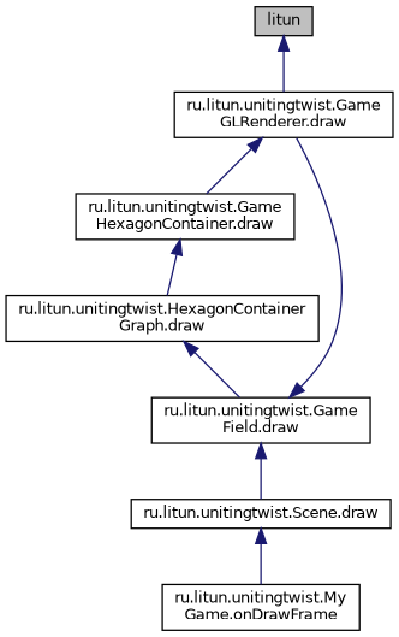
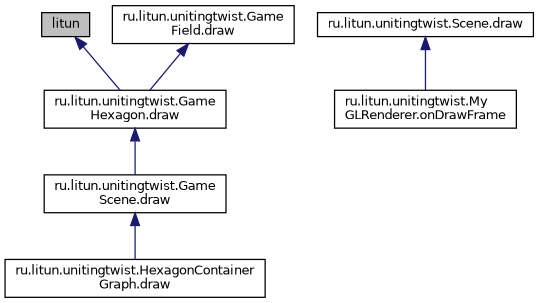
  digraph {
    rankdir=TB
    node [color=black fillcolor=white fontname=Helvetica fontsize=10 shape=record style=filled]
    edge [color=midnightblue dir=back fontname=Helvetica fontsize=10 labelfontname=Helvetica labelfontsize=10 style=solid]
    n1 [fillcolor=grey75 fontcolor=black height=0.2 label=litun width=0.4]
-   n2 [height=0.2 label="ru.litun.unitingtwist.Game\lGLRenderer.draw" width=0.4]
-   n3 [height=0.2 label="ru.litun.unitingtwist.Game\lHexagonContainer.draw" width=0.4]
+   n2 [height=0.2 label="ru.litun.unitingtwist.Game\lHexagon.draw" width=0.4]
+   n3 [height=0.2 label="ru.litun.unitingtwist.Game\lScene.draw" width=0.4]
    n4 [height=0.2 label="ru.litun.unitingtwist.Game\lField.draw" width=0.4]
    n5 [height=0.2 label="ru.litun.unitingtwist.Scene.draw" width=0.4]
    n6 [height=0.2 label="ru.litun.unitingtwist.HexagonContainer\lGraph.draw" width=0.4]
-   n7 [height=0.2 label="ru.litun.unitingtwist.My\lGame.onDrawFrame" width=0.4]
+   n7 [height=0.2 label="ru.litun.unitingtwist.My\lGLRenderer.onDrawFrame" width=0.4]
    n1 -> n2
    n2 -> n3
    n3 -> n6
    n4 -> n2
-   n4 -> n5
    n5 -> n7
-   n6 -> n4
  }
